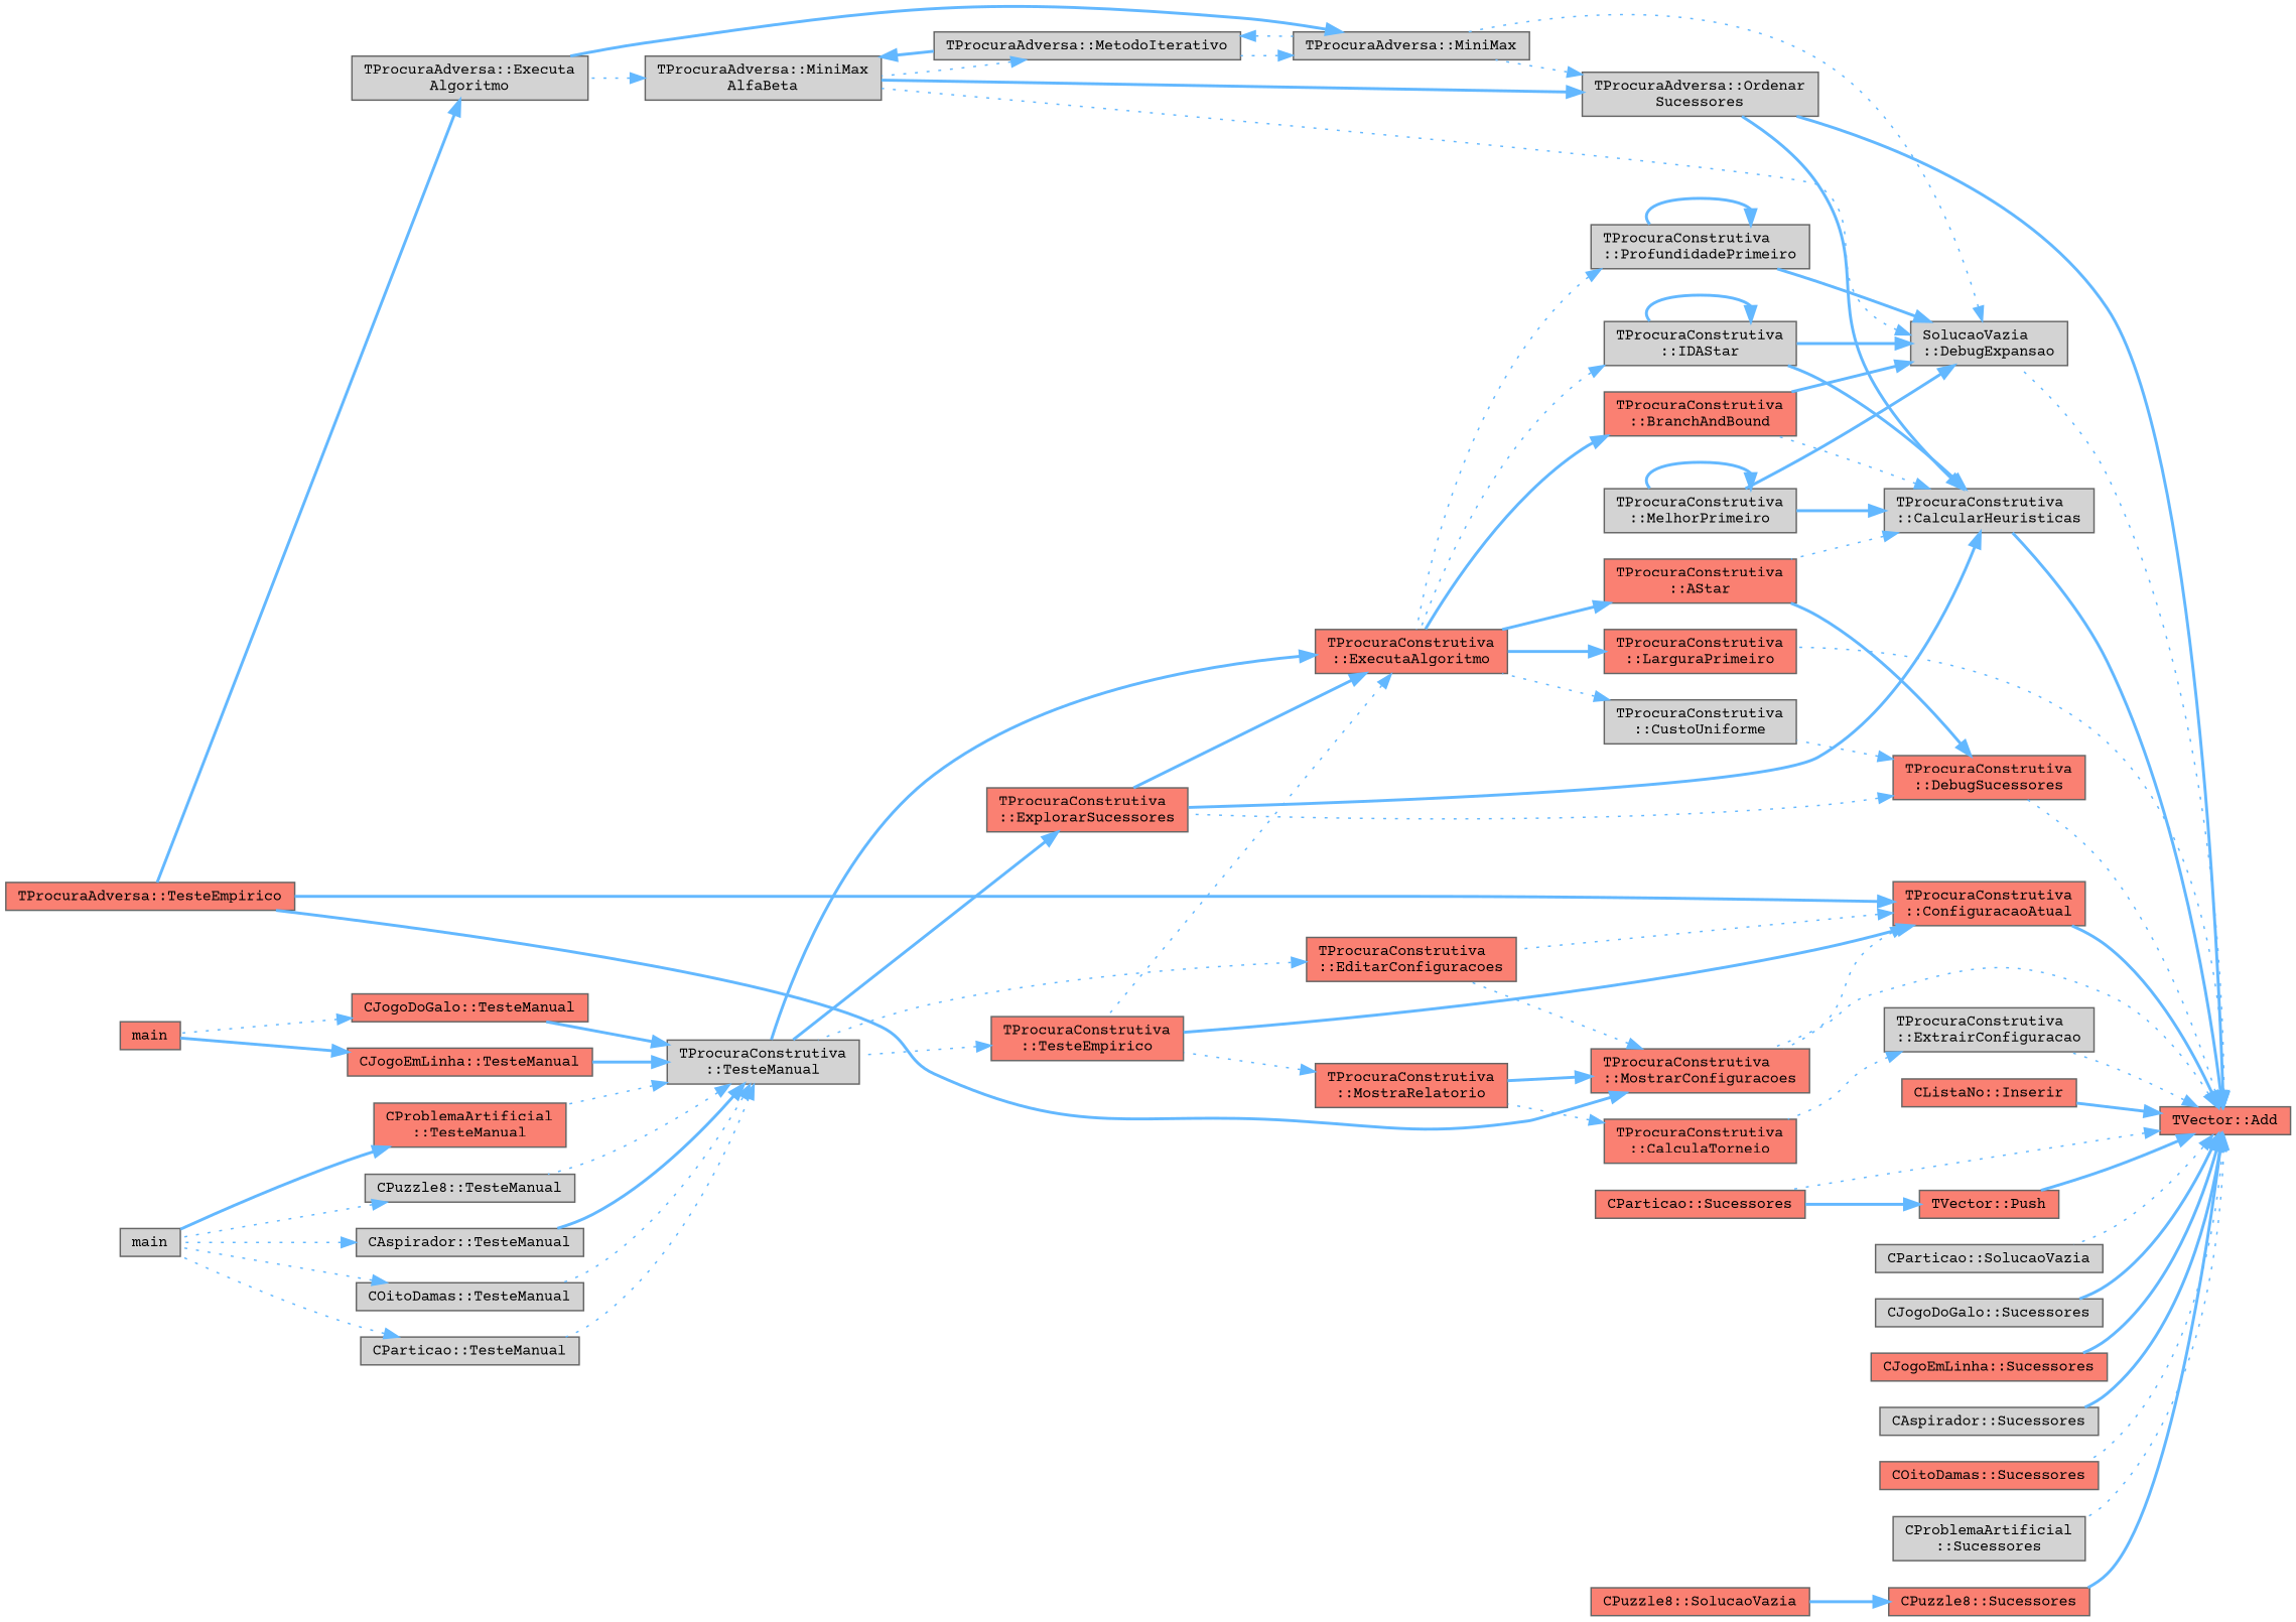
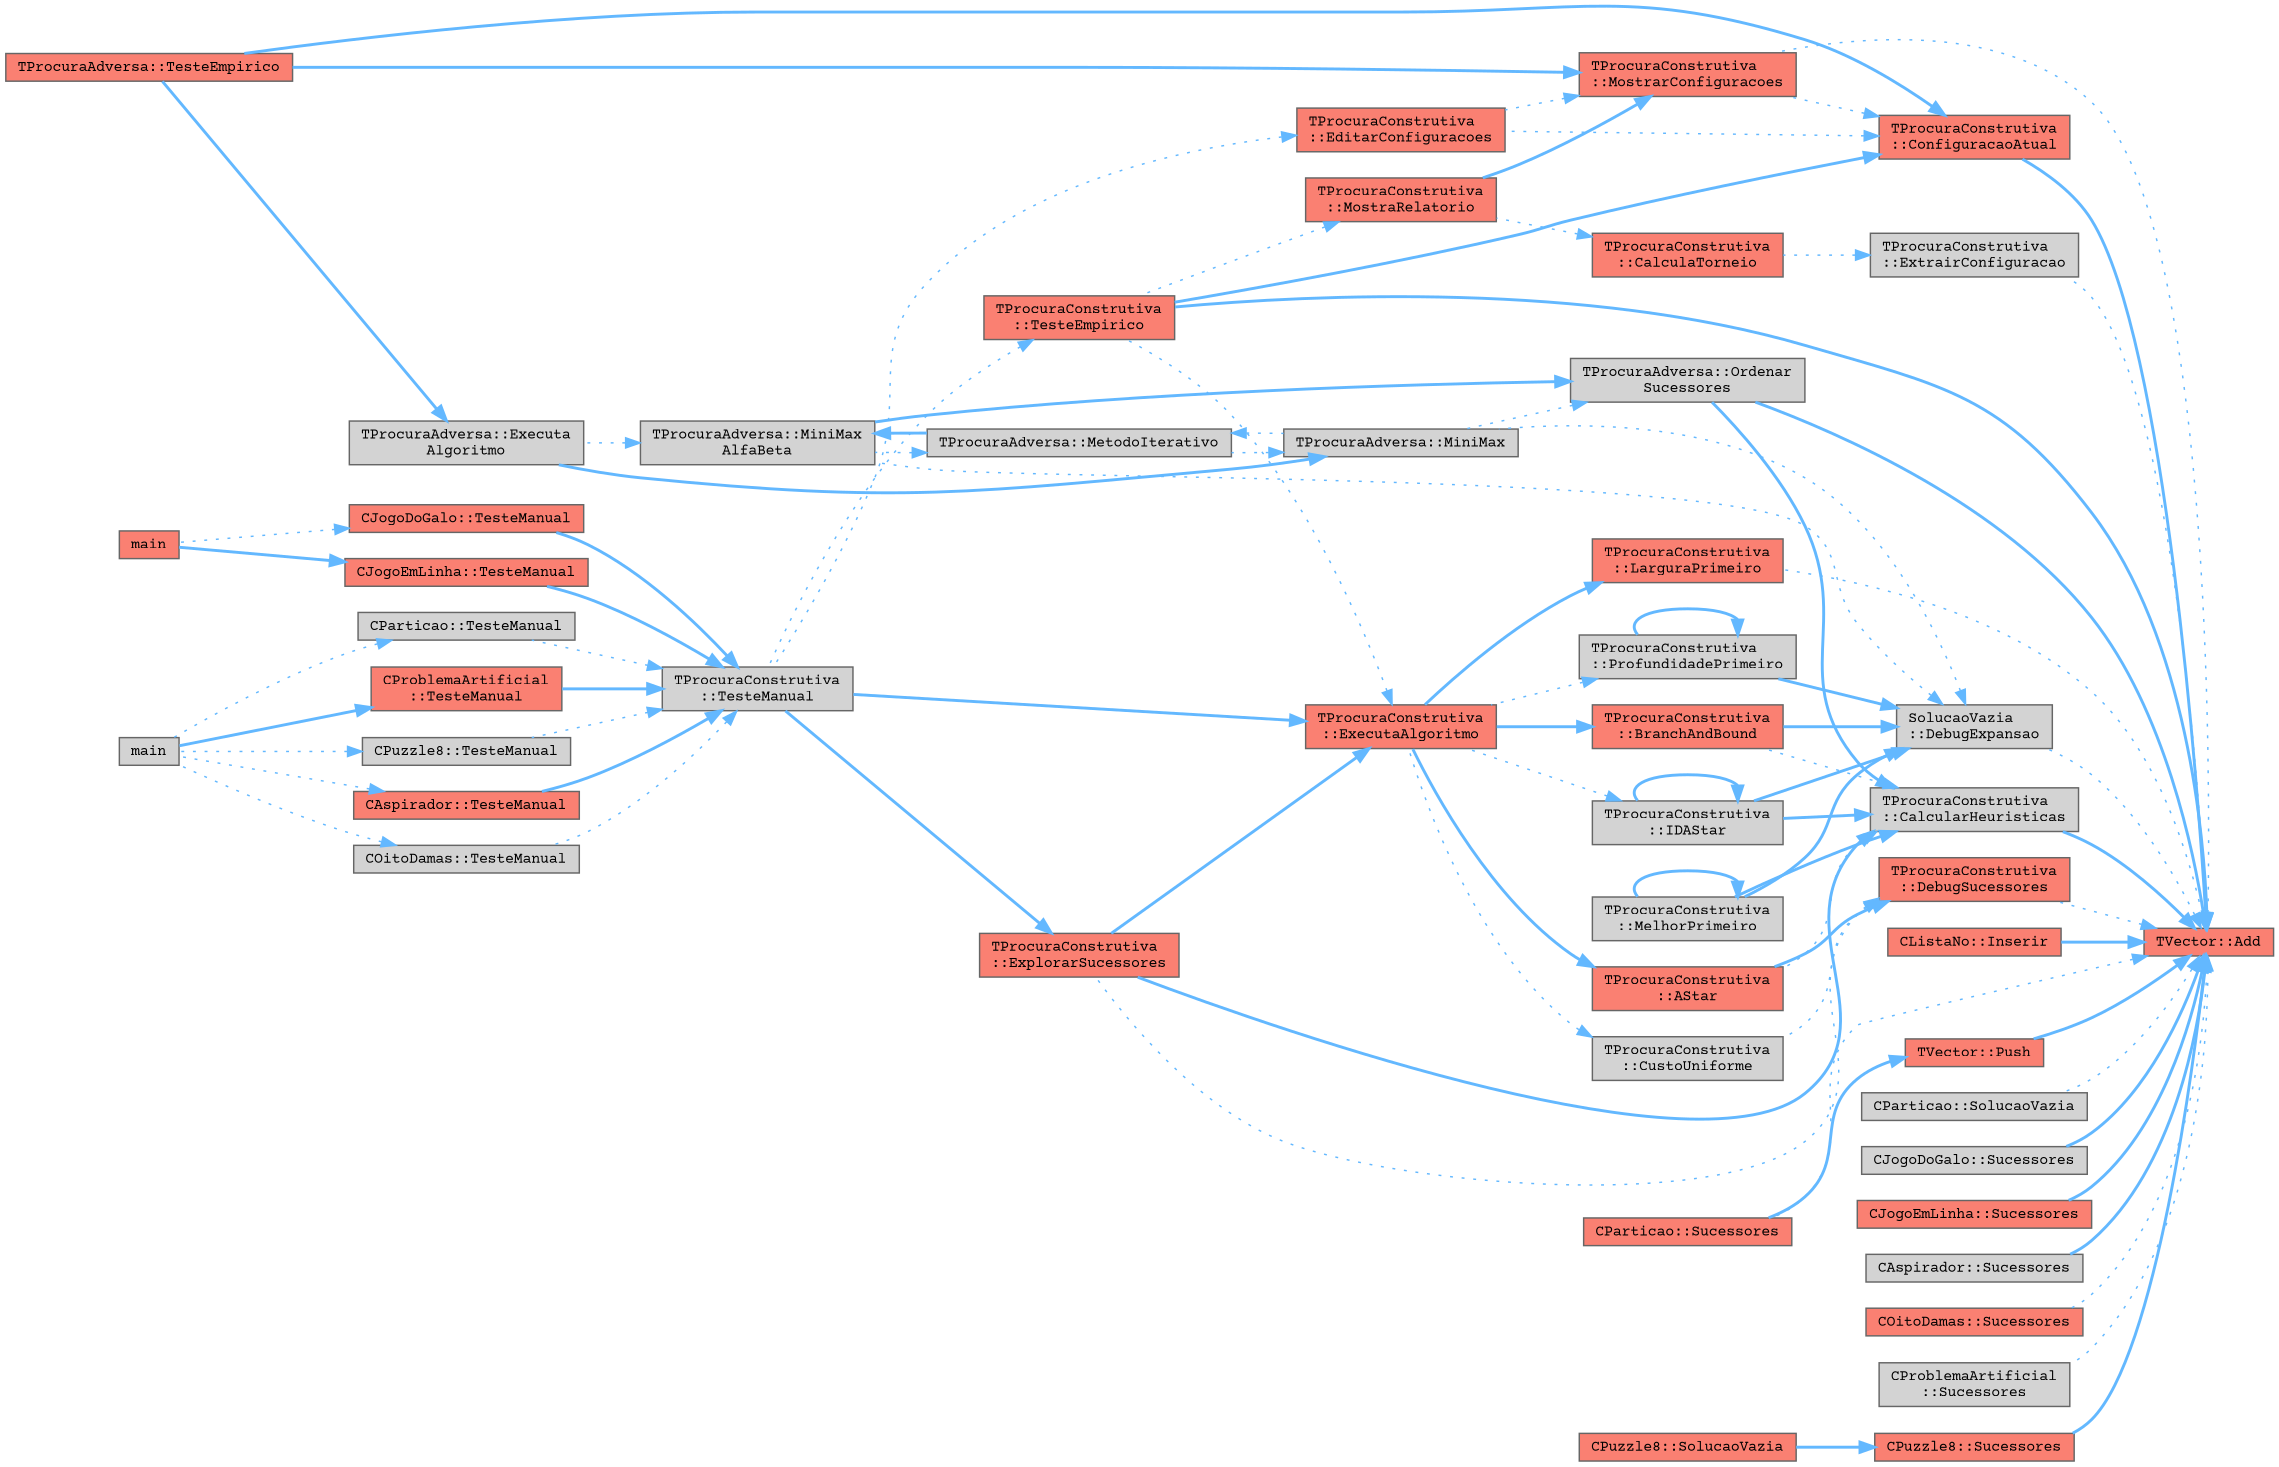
  digraph {
    fontname="Courier Prime"
    rankdir=RL
    node [color=grey40 fillcolor=salmon fontname="Courier Prime" fontsize=10 shape=box style=filled]
    edge [color=steelblue1 dir=back fontname="Courier Prime" fontsize=10 labelfontname=Helvetica labelfontsize=10 style=bold]
    n1 [color=gray40 fontcolor=black height=0.2 label="TVector::Add" width=0.4]
    n2 [fillcolor=lightgrey height=0.2 label="TProcuraConstrutiva\l::CalcularHeuristicas" width=0.4]
    n3 [height=0.2 label="TProcuraConstrutiva\l::TesteEmpirico" width=0.4]
    n4 [fillcolor=lightgrey height=0.2 label="TProcuraAdversa::Ordenar\lSucessores" width=0.4]
    n5 [height=0.2 label="TProcuraConstrutiva\l::ConfiguracaoAtual" width=0.4]
    n6 [height=0.2 label="TProcuraConstrutiva\l::MostrarConfiguracoes" width=0.4]
    n7 [fillcolor=lightgrey height=0.2 label="SolucaoVazia\l::DebugExpansao" width=0.4]
    n8 [height=0.2 label="TProcuraConstrutiva\l::DebugSucessores" width=0.4]
    n9 [fillcolor=lightgrey height=0.2 label="TProcuraConstrutiva\l::ExtrairConfiguracao" width=0.4]
    n10 [height=0.2 label="CListaNo::Inserir" width=0.4]
    n11 [height=0.2 label="TProcuraConstrutiva\l::LarguraPrimeiro" width=0.4]
    n12 [height=0.2 label="TVector::Push" width=0.4]
    n13 [height=0.2 label="CParticao::Sucessores" width=0.4]
    n14 [fillcolor=lightgrey height=0.2 label="CParticao::SolucaoVazia" width=0.4]
    n15 [fillcolor=lightgrey height=0.2 label="CJogoDoGalo::Sucessores" width=0.4]
    n16 [height=0.2 label="CJogoEmLinha::Sucessores" width=0.4]
    n17 [fillcolor=lightgrey height=0.2 label="CAspirador::Sucessores" width=0.4]
    n18 [height=0.2 label="COitoDamas::Sucessores" width=0.4]
    n19 [fillcolor=lightgrey height=0.2 label="CProblemaArtificial\l::Sucessores" width=0.4]
    n20 [height=0.2 label="CPuzzle8::Sucessores" width=0.4]
    n21 [height=0.2 label="TProcuraConstrutiva\l::AStar" width=0.4]
    n22 [height=0.2 label="TProcuraConstrutiva\l::ExplorarSucessores" width=0.4]
    n23 [height=0.2 label="TProcuraConstrutiva\l::BranchAndBound" width=0.4]
    n24 [fillcolor=lightgrey height=0.2 label="TProcuraConstrutiva\l::IDAStar" width=0.4]
    n25 [fillcolor=lightgrey height=0.2 label="TProcuraConstrutiva\l::MelhorPrimeiro" width=0.4]
    n26 [fillcolor=lightgrey height=0.2 label="TProcuraConstrutiva\l::TesteManual" width=0.4]
    n27 [fillcolor=lightgrey height=0.2 label="TProcuraAdversa::MiniMax" width=0.4]
    n28 [fillcolor=lightgrey height=0.2 label="TProcuraAdversa::MiniMax\lAlfaBeta" width=0.4]
    n29 [height=0.2 label="TProcuraAdversa::TesteEmpirico" width=0.4]
    n30 [height=0.2 label="TProcuraConstrutiva\l::EditarConfiguracoes" width=0.4]
    n31 [height=0.2 label="TProcuraConstrutiva\l::MostraRelatorio" width=0.4]
    n32 [fillcolor=lightgrey height=0.2 label="TProcuraConstrutiva\l::ProfundidadePrimeiro" width=0.4]
    n33 [fillcolor=lightgrey height=0.2 label="TProcuraConstrutiva\l::CustoUniforme" width=0.4]
    n34 [height=0.2 label="TProcuraConstrutiva\l::CalculaTorneio" width=0.4]
    n35 [height=0.2 label="TProcuraConstrutiva\l::ExecutaAlgoritmo" width=0.4]
    n36 [height=0.2 label="CPuzzle8::SolucaoVazia" width=0.4]
    n37 [height=0.2 label="CJogoDoGalo::TesteManual" width=0.4]
    n38 [height=0.2 label="CJogoEmLinha::TesteManual" width=0.4]
-   n39 [fillcolor=lightgrey height=0.2 label="CAspirador::TesteManual" width=0.4]
+   n39 [height=0.2 label="CAspirador::TesteManual" width=0.4]
    n40 [fillcolor=lightgrey height=0.2 label="COitoDamas::TesteManual" width=0.4]
    n41 [fillcolor=lightgrey height=0.2 label="CParticao::TesteManual" width=0.4]
    n42 [height=0.2 label="CProblemaArtificial\l::TesteManual" width=0.4]
    n43 [fillcolor=lightgrey height=0.2 label="CPuzzle8::TesteManual" width=0.4]
    n44 [height=0.2 label=main width=0.4]
    n45 [fillcolor=lightgrey height=0.2 label=main width=0.4]
    n46 [fillcolor=lightgrey height=0.2 label="TProcuraAdversa::Executa\lAlgoritmo" width=0.4]
    n47 [fillcolor=lightgrey height=0.2 label="TProcuraAdversa::MetodoIterativo" width=0.4]
    n1 -> n2
+   n1 -> n3
    n1 -> n4
    n1 -> n5
    n1 -> n6 [style=dotted]
    n1 -> n7 [style=dotted]
    n1 -> n8 [style=dotted]
    n1 -> n9 [style=dotted]
    n1 -> n10
    n1 -> n11 [style=dotted]
    n1 -> n12
    n1 -> n13 [style=dotted]
    n1 -> n14 [style=dotted]
    n1 -> n15
    n1 -> n16
    n1 -> n17
    n1 -> n18 [style=dotted]
    n1 -> n19 [style=dotted]
    n1 -> n20
    n2 -> n4
    n2 -> n21 [style=dotted]
    n2 -> n22
    n2 -> n23 [style=dotted]
    n2 -> n24
    n2 -> n25
    n3 -> n26 [style=dotted]
    n4 -> n27 [style=dotted]
    n4 -> n28
    n5 -> n3
    n5 -> n6 [style=dotted]
    n5 -> n29
    n5 -> n30 [style=dotted]
    n6 -> n29
    n6 -> n30 [style=dotted]
    n6 -> n31
    n7 -> n23
    n7 -> n24
    n7 -> n25
    n7 -> n27 [style=dotted]
    n7 -> n28 [style=dotted]
    n7 -> n32
    n8 -> n21
    n8 -> n22 [style=dotted]
    n8 -> n33 [style=dotted]
    n9 -> n34 [style=dotted]
    n11 -> n35
    n12 -> n13
    n20 -> n36
    n21 -> n35
    n22 -> n26
    n23 -> n35
    n24 -> n24
    n24 -> n35 [style=dotted]
    n25 -> n25
    n26 -> n37
    n26 -> n38
    n26 -> n39
    n26 -> n40 [style=dotted]
    n26 -> n41 [style=dotted]
-   n26 -> n42 [style=dotted]
+   n26 -> n42
    n26 -> n43 [style=dotted]
    n27 -> n46
    n27 -> n47 [style=dotted]
    n28 -> n46 [style=dotted]
    n28 -> n47
    n30 -> n26 [style=dotted]
    n31 -> n3 [style=dotted]
    n32 -> n32
    n32 -> n35 [style=dotted]
    n33 -> n35 [style=dotted]
    n34 -> n31 [style=dotted]
    n35 -> n3 [style=dotted]
    n35 -> n22
    n35 -> n26
    n37 -> n44 [style=dotted]
    n38 -> n44
    n39 -> n45 [style=dotted]
    n40 -> n45 [style=dotted]
    n41 -> n45 [style=dotted]
    n42 -> n45
    n43 -> n45 [style=dotted]
    n46 -> n29
    n47 -> n27 [style=dotted]
    n47 -> n28 [style=dotted]
  }
